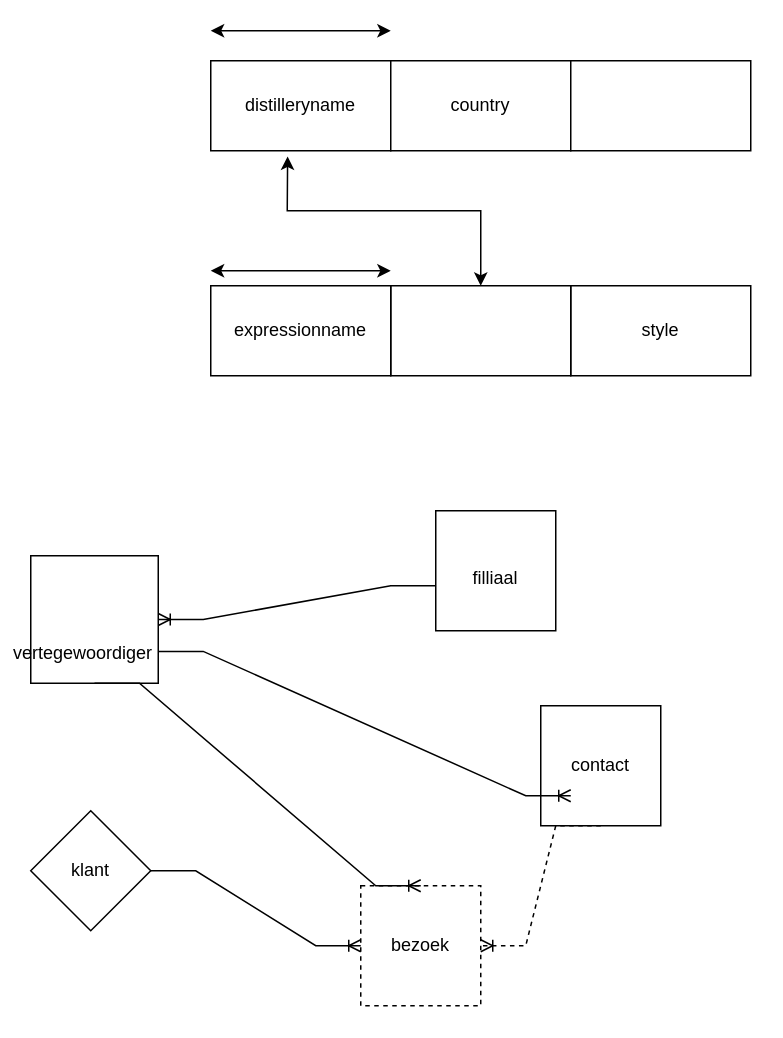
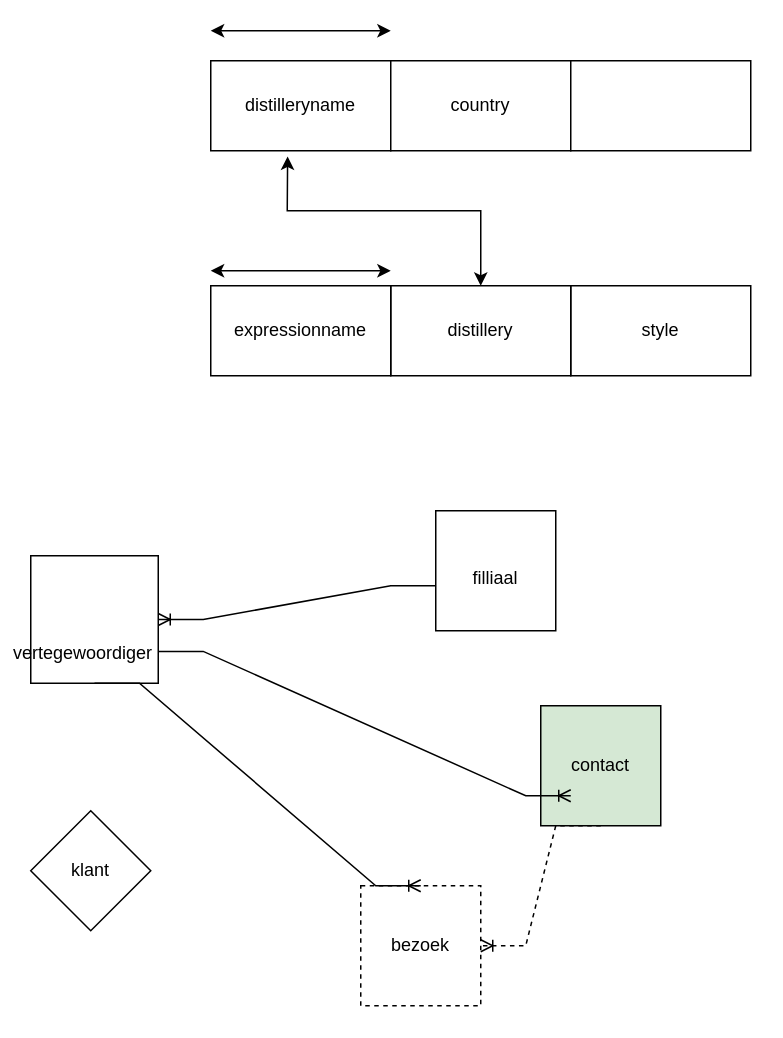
  <mxCell id="0" />
  <mxCell id="1" parent="0" />
  <mxCell id="2" value="" style="rounded=0;whiteSpace=wrap;html=1;" parent="1" vertex="1"><mxGeometry x="380" y="190" width="120" height="60" as="geometry" /></mxCell>
  <mxCell id="3" value="" style="rounded=0;whiteSpace=wrap;html=1;" parent="1" vertex="1"><mxGeometry x="260" y="190" width="120" height="60" as="geometry" /></mxCell>
  <mxCell id="4" value="" style="rounded=0;whiteSpace=wrap;html=1;" parent="1" vertex="1"><mxGeometry x="140" y="190" width="120" height="60" as="geometry" /></mxCell>
  <mxCell id="5" value="" style="endArrow=classic;startArrow=classic;html=1;rounded=0;" parent="1" edge="1"><mxGeometry width="50" height="50" relative="1" as="geometry"><mxPoint x="260" y="180" as="sourcePoint" /><mxPoint x="140" y="180" as="targetPoint" /><Array as="points"><mxPoint x="140" y="180" /></Array></mxGeometry></mxCell>
  <mxCell id="6" value="" style="rounded=0;whiteSpace=wrap;html=1;" parent="1" vertex="1"><mxGeometry x="140" y="40" width="120" height="60" as="geometry" /></mxCell>
  <mxCell id="7" value="" style="rounded=0;whiteSpace=wrap;html=1;" parent="1" vertex="1"><mxGeometry x="260" y="40" width="120" height="60" as="geometry" /></mxCell>
  <mxCell id="8" value="" style="rounded=0;whiteSpace=wrap;html=1;" parent="1" vertex="1"><mxGeometry x="380" y="40" width="120" height="60" as="geometry" /></mxCell>
  <mxCell id="9" value="" style="endArrow=classic;startArrow=classic;html=1;rounded=0;" parent="1" edge="1"><mxGeometry width="50" height="50" relative="1" as="geometry"><mxPoint x="140" y="20" as="sourcePoint" /><mxPoint x="260" y="20" as="targetPoint" /></mxGeometry></mxCell>
  <mxCell id="10" value="" style="endArrow=classic;startArrow=classic;html=1;rounded=0;exitX=0.5;exitY=0;exitDx=0;exitDy=0;entryX=0.427;entryY=1.063;entryDx=0;entryDy=0;entryPerimeter=0;" parent="1" source="3" target="6" edge="1"><mxGeometry width="50" height="50" relative="1" as="geometry"><mxPoint x="280" y="110" as="sourcePoint" /><mxPoint x="330" y="60" as="targetPoint" /><Array as="points"><mxPoint x="320" y="140" /><mxPoint x="191" y="140" /></Array></mxGeometry></mxCell>
  <mxCell id="11" value="country" style="text;html=1;strokeColor=none;fillColor=none;align=center;verticalAlign=middle;whiteSpace=wrap;rounded=0;" parent="1" vertex="1"><mxGeometry x="290" y="55" width="60" height="30" as="geometry" /></mxCell>
  <mxCell id="12" value="distilleryname" style="text;html=1;strokeColor=none;fillColor=none;align=center;verticalAlign=middle;whiteSpace=wrap;rounded=0;" parent="1" vertex="1"><mxGeometry x="170" y="55" width="60" height="30" as="geometry" /></mxCell>
  <mxCell id="13" value="style" style="text;html=1;strokeColor=none;fillColor=none;align=center;verticalAlign=middle;whiteSpace=wrap;rounded=0;" parent="1" vertex="1"><mxGeometry x="410" y="205" width="60" height="30" as="geometry" /></mxCell>
+ <mxCell id="14" value="distillery" style="text;html=1;strokeColor=none;fillColor=none;align=center;verticalAlign=middle;whiteSpace=wrap;rounded=0;" parent="1" vertex="1"><mxGeometry x="290" y="205" width="60" height="30" as="geometry" /></mxCell>
  <mxCell id="15" value="expressionname" style="text;html=1;strokeColor=none;fillColor=none;align=center;verticalAlign=middle;whiteSpace=wrap;rounded=0;" parent="1" vertex="1"><mxGeometry x="170" y="205" width="60" height="30" as="geometry" /></mxCell>
  <mxCell id="16" value="" style="whiteSpace=wrap;html=1;aspect=fixed;" parent="1" vertex="1"><mxGeometry x="20" y="370" width="85" height="85" as="geometry" /></mxCell>
  <mxCell id="17" value="" style="whiteSpace=wrap;html=1;aspect=fixed;" parent="1" vertex="1"><mxGeometry x="290" y="340" width="80" height="80" as="geometry" /></mxCell>
  <mxCell id="18" value="bezoek" style="whiteSpace=wrap;html=1;aspect=fixed;dashed=1;" parent="1" vertex="1"><mxGeometry x="240" y="590" width="80" height="80" as="geometry" /></mxCell>
  <mxCell id="19" value="klant" style="rhombus;whiteSpace=wrap;html=1;aspect=fixed;" parent="1" vertex="1"><mxGeometry x="20" y="540" width="80" height="80" as="geometry" /></mxCell>
  <mxCell id="20" value="filliaal" style="text;html=1;strokeColor=none;fillColor=none;align=center;verticalAlign=middle;whiteSpace=wrap;rounded=0;" parent="1" vertex="1"><mxGeometry x="300" y="370" width="60" height="30" as="geometry" /></mxCell>
  <mxCell id="21" value="vertegewoordiger" style="text;html=1;strokeColor=none;fillColor=none;align=center;verticalAlign=middle;whiteSpace=wrap;rounded=0;" parent="1" vertex="1"><mxGeometry x="25" y="420" width="60" height="30" as="geometry" /></mxCell>
  <mxCell id="22" value="" style="edgeStyle=entityRelationEdgeStyle;fontSize=12;html=1;endArrow=ERoneToMany;rounded=0;entryX=1;entryY=0.5;entryDx=0;entryDy=0;exitX=0;exitY=0.625;exitDx=0;exitDy=0;exitPerimeter=0;" parent="1" source="17" target="16" edge="1"><mxGeometry width="100" height="100" relative="1" as="geometry"><mxPoint x="280" y="630" as="sourcePoint" /><mxPoint x="380" y="530" as="targetPoint" /></mxGeometry></mxCell>
- <mxCell id="23" value="" style="edgeStyle=entityRelationEdgeStyle;fontSize=12;html=1;endArrow=ERoneToMany;rounded=0;entryX=0;entryY=0.5;entryDx=0;entryDy=0;exitX=1;exitY=0.5;exitDx=0;exitDy=0;" parent="1" source="19" target="18" edge="1"><mxGeometry width="100" height="100" relative="1" as="geometry"><mxPoint x="110" y="660" as="sourcePoint" /><mxPoint x="210" y="560" as="targetPoint" /></mxGeometry></mxCell>
  <mxCell id="24" value="" style="edgeStyle=entityRelationEdgeStyle;fontSize=12;html=1;endArrow=ERoneToMany;rounded=0;entryX=0.5;entryY=0;entryDx=0;entryDy=0;exitX=0.5;exitY=1;exitDx=0;exitDy=0;" parent="1" source="16" target="18" edge="1"><mxGeometry width="100" height="100" relative="1" as="geometry"><mxPoint x="280" y="630" as="sourcePoint" /><mxPoint x="380" y="530" as="targetPoint" /></mxGeometry></mxCell>
- <mxCell id="25" value="contact" style="whiteSpace=wrap;html=1;aspect=fixed;" parent="1" vertex="1"><mxGeometry x="360" y="470" width="80" height="80" as="geometry" /></mxCell>
+ <mxCell id="25" value="contact" style="whiteSpace=wrap;html=1;aspect=fixed;fillColor=#d5e8d4;" parent="1" vertex="1"><mxGeometry x="360" y="470" width="80" height="80" as="geometry" /></mxCell>
  <mxCell id="26" value="" style="edgeStyle=entityRelationEdgeStyle;fontSize=12;html=1;endArrow=ERoneToMany;rounded=0;exitX=1;exitY=0.75;exitDx=0;exitDy=0;" parent="1" source="16" edge="1"><mxGeometry width="100" height="100" relative="1" as="geometry"><mxPoint x="280" y="630" as="sourcePoint" /><mxPoint x="380" y="530" as="targetPoint" /></mxGeometry></mxCell>
  <mxCell id="27" value="" style="edgeStyle=entityRelationEdgeStyle;fontSize=12;html=1;endArrow=ERoneToMany;rounded=0;exitX=0.5;exitY=1;exitDx=0;exitDy=0;dashed=1;" parent="1" source="25" target="18" edge="1"><mxGeometry width="100" height="100" relative="1" as="geometry"><mxPoint x="400" y="720" as="sourcePoint" /><mxPoint x="500" y="620" as="targetPoint" /></mxGeometry></mxCell>
